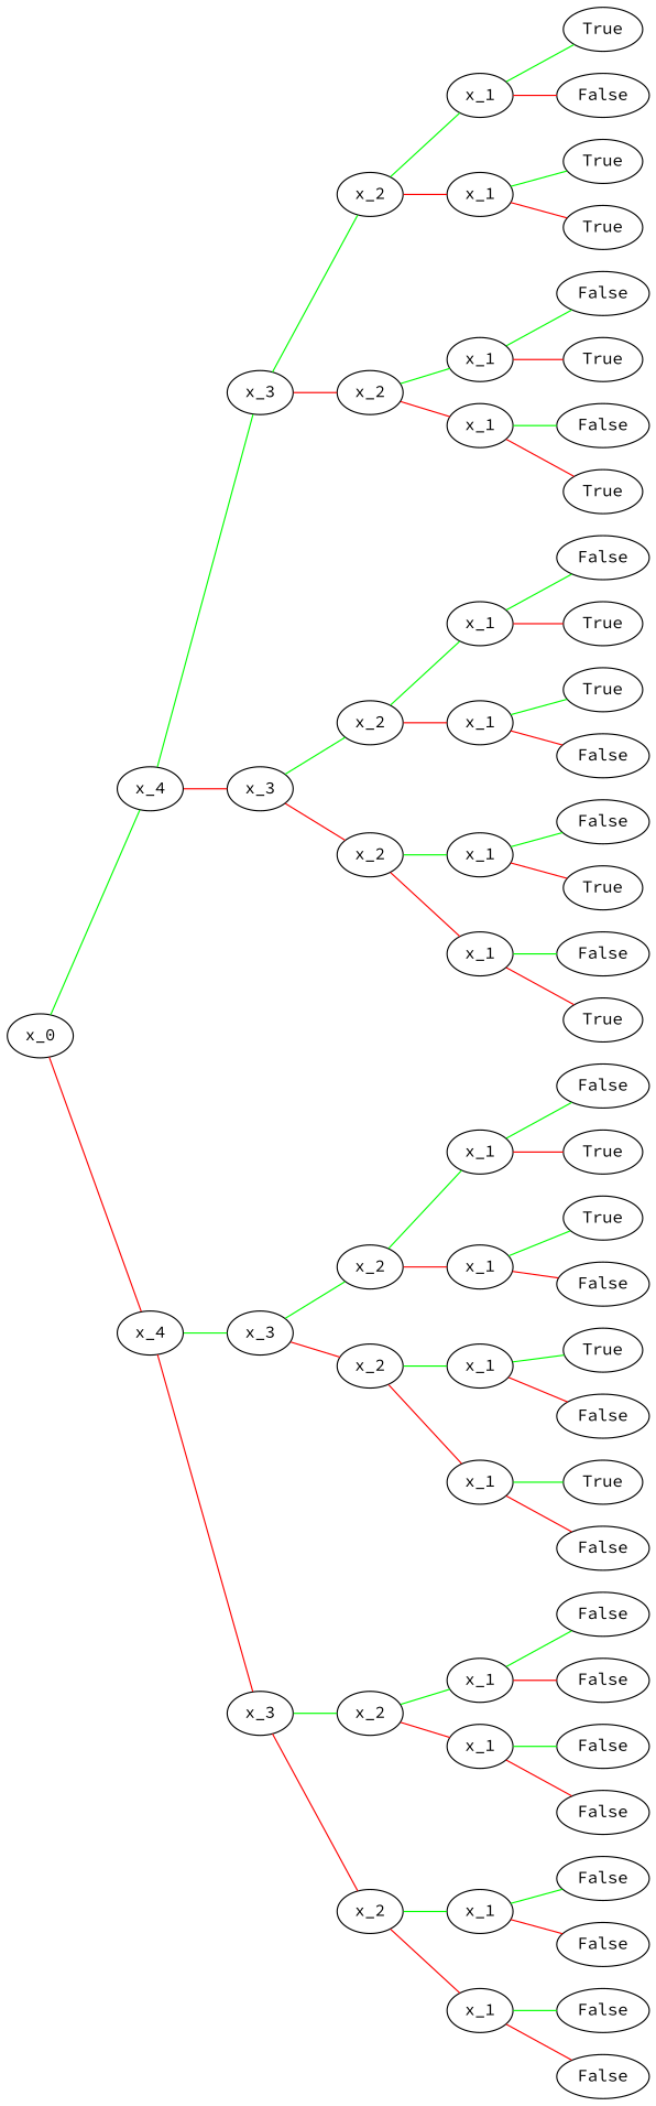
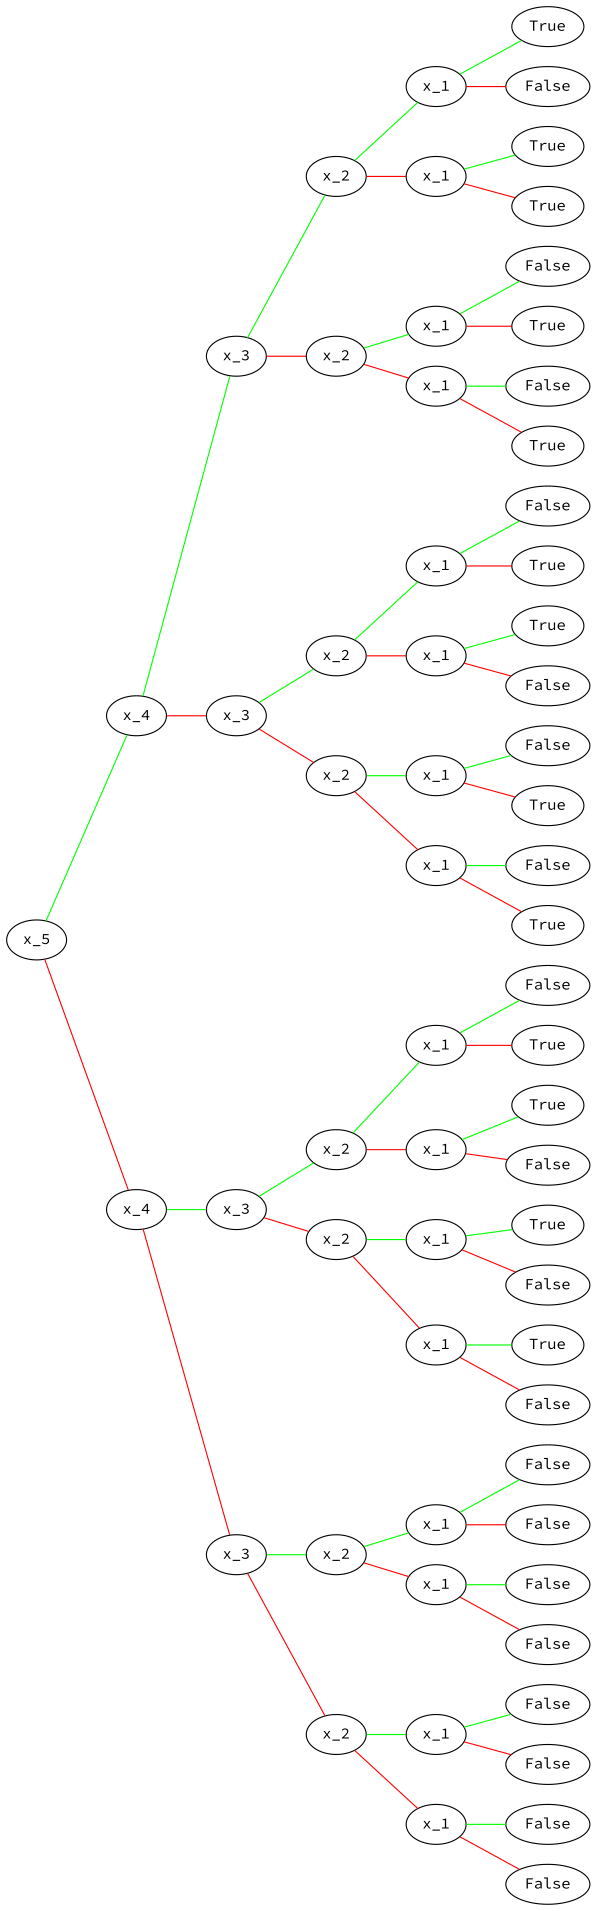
  graph {
    rankdir=LR
    fontname="Source Code Pro"
    node [fontname="Source Code Pro"]
    edge [color=green penwidth=1.0 fontname="Source Code Pro"]
-   n1 [label=x_0]
+   n1 [label=x_5]
    n2 [label=x_4]
    n3 [label=x_4]
    n4 [label=x_3]
    n5 [label=x_3]
    n6 [label=x_3]
    n7 [label=x_3]
    n8 [label=x_2]
    n9 [label=x_2]
    n10 [label=x_2]
    n11 [label=x_2]
    n12 [label=x_1]
    n13 [label=x_1]
    n14 [label=x_1]
    n15 [label=x_1]
    n16 [label=True]
    n17 [label=False]
    n18 [label=True]
    n19 [label=True]
    n20 [label=False]
    n21 [label=True]
    n22 [label=False]
    n23 [label=True]
    n24 [label=x_1]
    n25 [label=x_1]
    n26 [label=x_1]
    n27 [label=x_1]
    n28 [label=False]
    n29 [label=True]
    n30 [label=True]
    n31 [label=False]
    n32 [label=False]
    n33 [label=True]
    n34 [label=False]
    n35 [label=True]
    n36 [label=x_2]
    n37 [label=x_2]
    n38 [label=x_2]
    n39 [label=x_2]
    n40 [label=x_1]
    n41 [label=x_1]
    n42 [label=x_1]
    n43 [label=x_1]
    n44 [label=False]
    n45 [label=True]
    n46 [label=True]
    n47 [label=False]
    n48 [label=True]
    n49 [label=False]
    n50 [label=True]
    n51 [label=False]
    n52 [label=x_1]
    n53 [label=x_1]
    n54 [label=x_1]
    n55 [label=x_1]
    n56 [label=False]
    n57 [label=False]
    n58 [label=False]
    n59 [label=False]
    n60 [label=False]
    n61 [label=False]
    n62 [label=False]
    n63 [label=False]
    n1 -- n2
    n1 -- n3 [color=red]
    n2 -- n4
    n2 -- n5 [color=red]
    n3 -- n6
    n3 -- n7 [color=red]
    n4 -- n8
    n4 -- n9 [color=red]
    n5 -- n10
    n5 -- n11 [color=red]
    n6 -- n36
    n6 -- n37 [color=red]
    n7 -- n38
    n7 -- n39 [color=red]
    n8 -- n12
    n8 -- n13 [color=red]
    n9 -- n14
    n9 -- n15 [color=red]
    n10 -- n24
    n10 -- n25 [color=red]
    n11 -- n26
    n11 -- n27 [color=red]
    n12 -- n16
    n12 -- n17 [color=red]
    n13 -- n18
    n13 -- n19 [color=red]
    n14 -- n20
    n14 -- n21 [color=red]
    n15 -- n22
    n15 -- n23 [color=red]
    n24 -- n28
    n24 -- n29 [color=red]
    n25 -- n30
    n25 -- n31 [color=red]
    n26 -- n32
    n26 -- n33 [color=red]
    n27 -- n34
    n27 -- n35 [color=red]
    n36 -- n40
    n36 -- n41 [color=red]
    n37 -- n42
    n37 -- n43 [color=red]
    n38 -- n52
    n38 -- n53 [color=red]
    n39 -- n54
    n39 -- n55 [color=red]
    n40 -- n44
    n40 -- n45 [color=red]
    n41 -- n46
    n41 -- n47 [color=red]
    n42 -- n48
    n42 -- n49 [color=red]
    n43 -- n50
    n43 -- n51 [color=red]
    n52 -- n56
    n52 -- n57 [color=red]
    n53 -- n58
    n53 -- n59 [color=red]
    n54 -- n60
    n54 -- n61 [color=red]
    n55 -- n62
    n55 -- n63 [color=red]
  }
